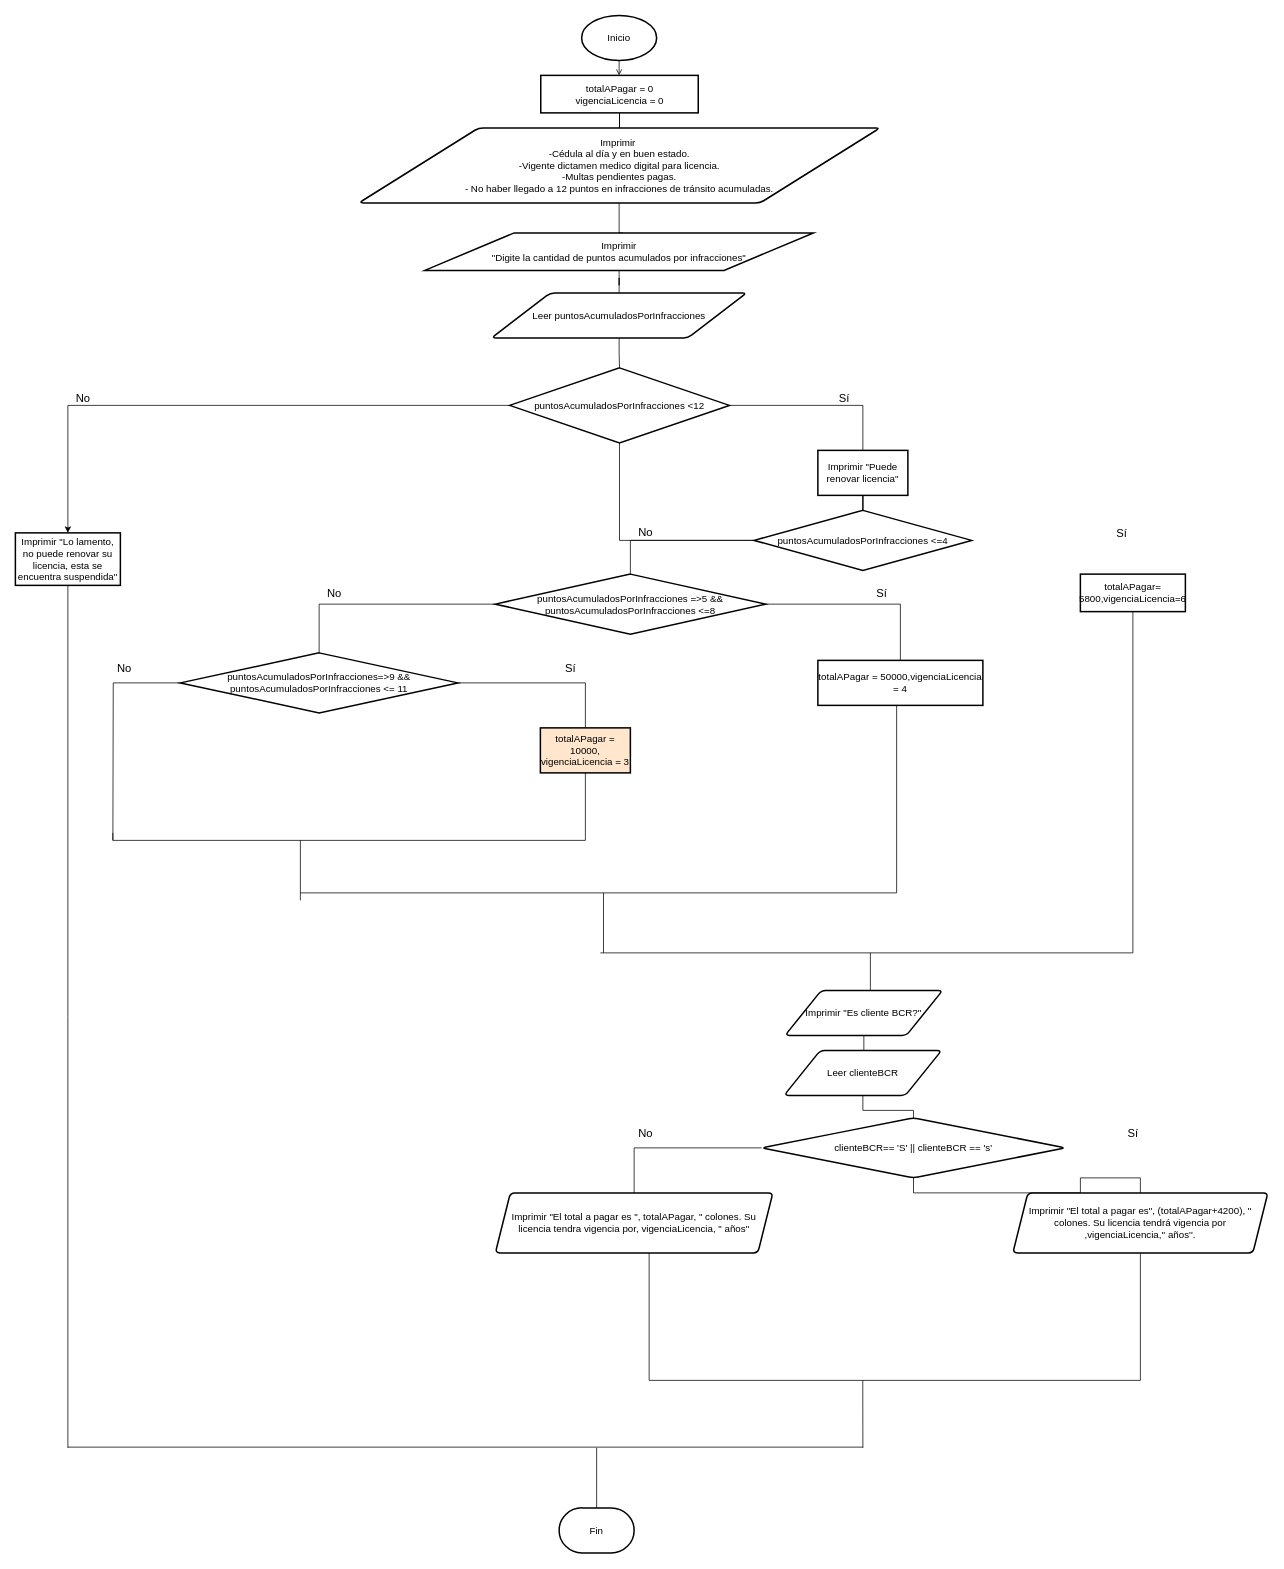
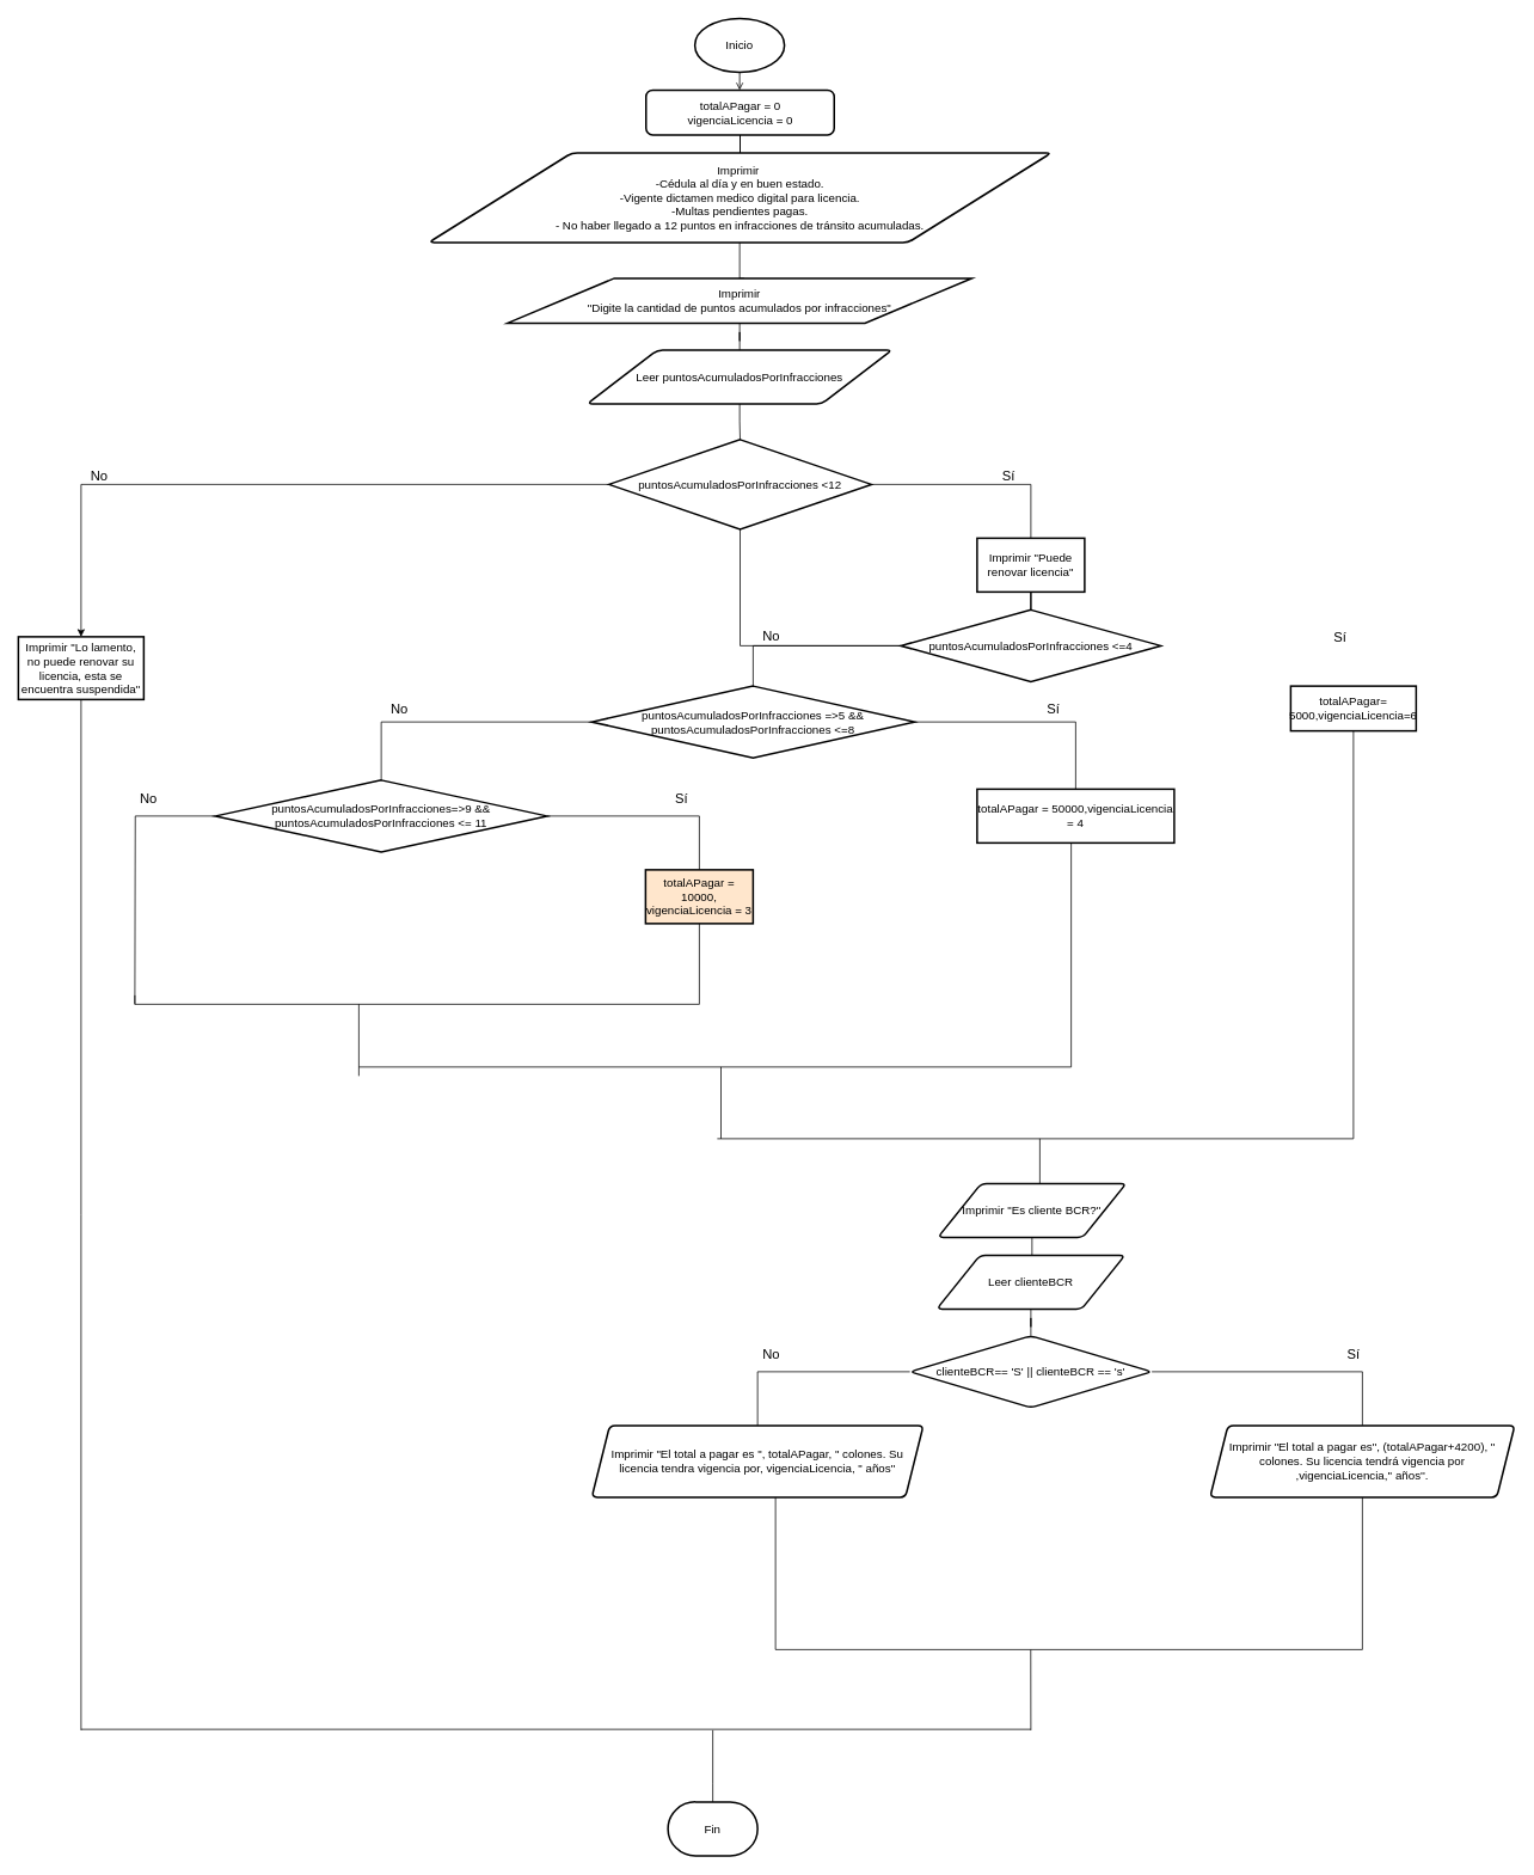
  <mxCell id="0" />
  <mxCell id="1" parent="0" />
  <mxCell id="2" value="" style="edgeStyle=orthogonalEdgeStyle;rounded=0;orthogonalLoop=1;jettySize=auto;html=1;endArrow=none;endFill=0;fontSize=13;" edge="1" parent="1" target="8"><mxGeometry relative="1" as="geometry"><mxPoint x="830" y="310" as="sourcePoint" /><Array as="points"><mxPoint x="825" y="320" /><mxPoint x="825" y="320" /></Array></mxGeometry></mxCell>
  <mxCell id="3" value="" style="edgeStyle=orthogonalEdgeStyle;rounded=0;orthogonalLoop=1;jettySize=auto;html=1;endArrow=open;endFill=0;strokeColor=default;fontSize=13;" edge="1" parent="1" source="4" target="49"><mxGeometry relative="1" as="geometry" /></mxCell>
  <mxCell id="4" value="Inicio" style="strokeWidth=2;html=1;shape=mxgraph.flowchart.start_1;whiteSpace=wrap;fontSize=13;" vertex="1" parent="1"><mxGeometry x="775" y="20" width="100" height="60" as="geometry" /></mxCell>
  <mxCell id="5" value="" style="edgeStyle=orthogonalEdgeStyle;rounded=0;orthogonalLoop=1;jettySize=auto;html=1;endArrow=none;endFill=0;strokeColor=default;fontSize=13;" edge="1" parent="1" source="6" target="51"><mxGeometry relative="1" as="geometry" /></mxCell>
  <mxCell id="6" value="Imprimir &lt;br&gt;&quot;Digite la cantidad de puntos acumulados por infracciones&quot;" style="shape=parallelogram;html=1;strokeWidth=2;perimeter=parallelogramPerimeter;whiteSpace=wrap;rounded=1;arcSize=0;size=0.23;fontSize=13;" vertex="1" parent="1"><mxGeometry x="565.92" y="310" width="518.17" height="50" as="geometry" /></mxCell>
  <mxCell id="7" value="" style="edgeStyle=orthogonalEdgeStyle;rounded=0;orthogonalLoop=1;jettySize=auto;html=1;endArrow=none;endFill=0;strokeColor=default;fontSize=13;" edge="1" parent="1" source="8" target="49"><mxGeometry relative="1" as="geometry" /></mxCell>
  <mxCell id="8" value="&lt;span style=&quot;font-size: 13px&quot;&gt;Imprimir&amp;nbsp;&lt;/span&gt;&lt;br style=&quot;font-size: 13px&quot;&gt;&lt;span style=&quot;font-size: 13px&quot;&gt;-Cédula al día y en buen estado.&lt;/span&gt;&lt;br style=&quot;font-size: 13px&quot;&gt;&lt;span style=&quot;font-size: 13px&quot;&gt;-Vigente dictamen medico digital para licencia.&lt;/span&gt;&lt;br style=&quot;font-size: 13px&quot;&gt;&lt;span style=&quot;font-size: 13px&quot;&gt;-Multas pendientes pagas.&lt;/span&gt;&lt;br style=&quot;font-size: 13px&quot;&gt;&lt;span style=&quot;font-size: 13px&quot;&gt;- No haber llegado a 12 puntos en infracciones de tránsito acumuladas.&lt;/span&gt;" style="shape=parallelogram;html=1;strokeWidth=2;perimeter=parallelogramPerimeter;whiteSpace=wrap;rounded=1;arcSize=12;size=0.23;fontSize=13;" vertex="1" parent="1"><mxGeometry x="478" y="170" width="695" height="100" as="geometry" /></mxCell>
  <mxCell id="9" value="" style="edgeStyle=orthogonalEdgeStyle;rounded=0;orthogonalLoop=1;jettySize=auto;html=1;endArrow=none;endFill=0;fontSize=13;" edge="1" parent="1" source="11" target="13"><mxGeometry relative="1" as="geometry" /></mxCell>
  <mxCell id="10" value="" style="edgeStyle=orthogonalEdgeStyle;rounded=0;orthogonalLoop=1;jettySize=auto;html=1;fontSize=13;" edge="1" parent="1" source="11" target="15"><mxGeometry relative="1" as="geometry" /></mxCell>
  <mxCell id="11" value="puntosAcumuladosPorInfracciones &amp;lt;12" style="strokeWidth=2;html=1;shape=mxgraph.flowchart.decision;whiteSpace=wrap;fontSize=13;" vertex="1" parent="1"><mxGeometry x="679" y="490" width="293" height="100" as="geometry" /></mxCell>
  <mxCell id="12" value="" style="edgeStyle=orthogonalEdgeStyle;rounded=0;orthogonalLoop=1;jettySize=auto;html=1;endArrow=none;endFill=0;fontSize=13;" edge="1" parent="1" source="13" target="18"><mxGeometry relative="1" as="geometry" /></mxCell>
  <mxCell id="13" value="Imprimir &quot;Puede renovar licencia&quot;" style="whiteSpace=wrap;html=1;strokeWidth=2;fontSize=13;" vertex="1" parent="1"><mxGeometry x="1090" y="600" width="120" height="60" as="geometry" /></mxCell>
  <mxCell id="14" style="edgeStyle=orthogonalEdgeStyle;rounded=0;orthogonalLoop=1;jettySize=auto;html=1;fontSize=15;endArrow=none;endFill=0;strokeColor=default;" edge="1" parent="1" source="15"><mxGeometry relative="1" as="geometry"><mxPoint x="90" y="1930" as="targetPoint" /></mxGeometry></mxCell>
  <mxCell id="15" value="Imprimir &quot;Lo lamento, no puede renovar su licencia, esta se encuentra suspendida&quot;" style="whiteSpace=wrap;html=1;strokeWidth=2;fontSize=13;" vertex="1" parent="1"><mxGeometry x="20" y="710" width="140" height="70" as="geometry" /></mxCell>
  <mxCell id="16" value="" style="edgeStyle=orthogonalEdgeStyle;rounded=0;orthogonalLoop=1;jettySize=auto;html=1;endArrow=none;endFill=0;fontSize=13;" edge="1" parent="1" source="18" target="11"><mxGeometry relative="1" as="geometry" /></mxCell>
  <mxCell id="17" value="" style="edgeStyle=orthogonalEdgeStyle;rounded=0;orthogonalLoop=1;jettySize=auto;html=1;endArrow=none;endFill=0;fontSize=13;" edge="1" parent="1" source="18" target="23"><mxGeometry relative="1" as="geometry"><Array as="points"><mxPoint x="840" y="720" /></Array></mxGeometry></mxCell>
  <mxCell id="18" value="puntosAcumuladosPorInfracciones &amp;lt;=4" style="rhombus;whiteSpace=wrap;html=1;strokeWidth=2;fontSize=13;" vertex="1" parent="1"><mxGeometry x="1005" y="680" width="290" height="80" as="geometry" /></mxCell>
  <mxCell id="19" style="edgeStyle=orthogonalEdgeStyle;rounded=0;orthogonalLoop=1;jettySize=auto;html=1;endArrow=none;endFill=0;strokeColor=default;fontSize=13;" edge="1" parent="1" source="20"><mxGeometry relative="1" as="geometry"><mxPoint x="800" y="1270" as="targetPoint" /><Array as="points"><mxPoint x="1510" y="1270" /></Array></mxGeometry></mxCell>
- <mxCell id="20" value="totalAPagar= 5800,vigenciaLicencia=6" style="whiteSpace=wrap;html=1;strokeWidth=2;fontSize=13;" vertex="1" parent="1"><mxGeometry x="1440" y="765" width="140" height="50" as="geometry" /></mxCell>
+ <mxCell id="20" value="totalAPagar= 5000,vigenciaLicencia=6" style="whiteSpace=wrap;html=1;strokeWidth=2;fontSize=13;" vertex="1" parent="1"><mxGeometry x="1440" y="765" width="140" height="50" as="geometry" /></mxCell>
  <mxCell id="21" value="" style="edgeStyle=orthogonalEdgeStyle;rounded=0;orthogonalLoop=1;jettySize=auto;html=1;endArrow=none;endFill=0;fontSize=13;" edge="1" parent="1" source="23" target="25"><mxGeometry relative="1" as="geometry" /></mxCell>
  <mxCell id="22" value="" style="edgeStyle=orthogonalEdgeStyle;rounded=0;orthogonalLoop=1;jettySize=auto;html=1;endArrow=none;endFill=0;fontSize=13;" edge="1" parent="1" source="23" target="28"><mxGeometry relative="1" as="geometry" /></mxCell>
  <mxCell id="23" value="puntosAcumuladosPorInfracciones =&amp;gt;5 &amp;amp;&amp;amp; puntosAcumuladosPorInfracciones&amp;nbsp;&amp;lt;=8" style="rhombus;whiteSpace=wrap;html=1;strokeWidth=2;fontSize=13;" vertex="1" parent="1"><mxGeometry x="660" y="765" width="360" height="80" as="geometry" /></mxCell>
  <mxCell id="24" style="edgeStyle=orthogonalEdgeStyle;rounded=0;orthogonalLoop=1;jettySize=auto;html=1;endArrow=none;endFill=0;strokeColor=default;fontSize=13;" edge="1" parent="1" source="25"><mxGeometry relative="1" as="geometry"><mxPoint x="400" y="1190" as="targetPoint" /><Array as="points"><mxPoint x="1195" y="1190" /></Array></mxGeometry></mxCell>
  <mxCell id="25" value="totalAPagar = 50000,vigenciaLicencia = 4" style="whiteSpace=wrap;html=1;strokeWidth=2;fontSize=13;" vertex="1" parent="1"><mxGeometry x="1090" y="880" width="220" height="60" as="geometry" /></mxCell>
  <mxCell id="26" value="" style="edgeStyle=orthogonalEdgeStyle;rounded=0;orthogonalLoop=1;jettySize=auto;html=1;endArrow=none;endFill=0;fontSize=13;" edge="1" parent="1" source="28" target="30"><mxGeometry relative="1" as="geometry" /></mxCell>
  <mxCell id="27" style="edgeStyle=orthogonalEdgeStyle;rounded=0;orthogonalLoop=1;jettySize=auto;html=1;strokeColor=default;endArrow=none;endFill=0;fontSize=13;" edge="1" parent="1" source="28"><mxGeometry relative="1" as="geometry"><mxPoint x="150" y="1120" as="targetPoint" /></mxGeometry></mxCell>
  <mxCell id="28" value="puntosAcumuladosPorInfracciones=&amp;gt;9 &amp;amp;&amp;amp; puntosAcumuladosPorInfracciones&amp;nbsp;&amp;lt;= 11" style="rhombus;whiteSpace=wrap;html=1;strokeWidth=2;fontSize=13;" vertex="1" parent="1"><mxGeometry x="240" y="870" width="370" height="80" as="geometry" /></mxCell>
  <mxCell id="29" style="edgeStyle=orthogonalEdgeStyle;rounded=0;orthogonalLoop=1;jettySize=auto;html=1;strokeColor=default;endArrow=none;endFill=0;fontSize=13;" edge="1" parent="1" source="30"><mxGeometry relative="1" as="geometry"><mxPoint x="150" y="1110" as="targetPoint" /><Array as="points"><mxPoint x="780" y="1120" /></Array></mxGeometry></mxCell>
  <mxCell id="30" value="totalAPagar = 10000, vigenciaLicencia = 3" style="whiteSpace=wrap;html=1;strokeWidth=2;fontSize=13;fillColor=#ffe6cc;" vertex="1" parent="1"><mxGeometry x="720" y="970" width="120" height="60" as="geometry" /></mxCell>
  <mxCell id="31" value="" style="endArrow=none;html=1;rounded=0;strokeColor=default;fontSize=13;" edge="1" parent="1"><mxGeometry width="50" height="50" relative="1" as="geometry"><mxPoint x="400" y="1200" as="sourcePoint" /><mxPoint x="400" y="1120" as="targetPoint" /></mxGeometry></mxCell>
  <mxCell id="32" value="" style="endArrow=none;html=1;rounded=0;strokeColor=default;fontSize=13;" edge="1" parent="1"><mxGeometry width="50" height="50" relative="1" as="geometry"><mxPoint x="804.17" y="1270" as="sourcePoint" /><mxPoint x="804.17" y="1190" as="targetPoint" /></mxGeometry></mxCell>
  <mxCell id="33" value="" style="endArrow=none;html=1;rounded=0;strokeColor=default;fontSize=13;" edge="1" parent="1"><mxGeometry width="50" height="50" relative="1" as="geometry"><mxPoint x="1160" y="1350" as="sourcePoint" /><mxPoint x="1160" y="1270" as="targetPoint" /></mxGeometry></mxCell>
  <mxCell id="34" value="" style="edgeStyle=orthogonalEdgeStyle;rounded=0;orthogonalLoop=1;jettySize=auto;html=1;endArrow=none;endFill=0;strokeColor=default;fontSize=13;" edge="1" parent="1" source="35" target="37"><mxGeometry relative="1" as="geometry" /></mxCell>
  <mxCell id="35" value="Imprimir &quot;Es cliente BCR?&quot;" style="shape=parallelogram;html=1;strokeWidth=2;perimeter=parallelogramPerimeter;whiteSpace=wrap;rounded=1;arcSize=12;size=0.23;fontSize=13;" vertex="1" parent="1"><mxGeometry x="1046.33" y="1320" width="210" height="60" as="geometry" /></mxCell>
  <mxCell id="36" value="" style="edgeStyle=orthogonalEdgeStyle;rounded=0;orthogonalLoop=1;jettySize=auto;html=1;endArrow=none;endFill=0;strokeColor=default;fontSize=13;" edge="1" parent="1" source="37" target="40"><mxGeometry relative="1" as="geometry" /></mxCell>
  <mxCell id="37" value="Leer clienteBCR" style="shape=parallelogram;html=1;strokeWidth=2;perimeter=parallelogramPerimeter;whiteSpace=wrap;rounded=1;arcSize=12;size=0.23;fontSize=13;" vertex="1" parent="1"><mxGeometry x="1045" y="1400" width="210" height="60" as="geometry" /></mxCell>
  <mxCell id="38" value="" style="edgeStyle=orthogonalEdgeStyle;rounded=0;orthogonalLoop=1;jettySize=auto;html=1;endArrow=none;endFill=0;strokeColor=default;fontSize=13;" edge="1" parent="1" source="40" target="42"><mxGeometry relative="1" as="geometry" /></mxCell>
  <mxCell id="39" style="edgeStyle=orthogonalEdgeStyle;rounded=0;orthogonalLoop=1;jettySize=auto;html=1;fontSize=15;endArrow=none;endFill=0;strokeColor=default;" edge="1" parent="1" source="40" target="44"><mxGeometry relative="1" as="geometry"><Array as="points"><mxPoint x="845" y="1530" /></Array></mxGeometry></mxCell>
- <mxCell id="40" value="clienteBCR== 'S' || clienteBCR == 's'" style="rhombus;whiteSpace=wrap;html=1;strokeWidth=2;rounded=1;arcSize=12;fontSize=13;" vertex="1" parent="1"><mxGeometry x="1015" y="1490" width="405" height="80" as="geometry" /></mxCell>
+ <mxCell id="40" value="clienteBCR== 'S' || clienteBCR == 's'" style="rhombus;whiteSpace=wrap;html=1;strokeWidth=2;rounded=1;arcSize=12;fontSize=13;" vertex="1" parent="1"><mxGeometry x="1015" y="1490" width="270" height="80" as="geometry" /></mxCell>
  <mxCell id="41" style="edgeStyle=orthogonalEdgeStyle;rounded=0;orthogonalLoop=1;jettySize=auto;html=1;endArrow=none;endFill=0;strokeColor=default;fontSize=13;" edge="1" parent="1" source="42"><mxGeometry relative="1" as="geometry"><mxPoint x="1150" y="1840" as="targetPoint" /><Array as="points"><mxPoint x="1520" y="1840" /></Array></mxGeometry></mxCell>
  <mxCell id="42" value="Imprimir &quot;El total a pagar es&quot;, (totalAPagar+4200), &quot; colones. Su licencia tendrá vigencia por ,vigenciaLicencia,'' años''." style="shape=parallelogram;perimeter=parallelogramPerimeter;whiteSpace=wrap;html=1;fixedSize=1;strokeWidth=2;rounded=1;arcSize=12;fontSize=13;" vertex="1" parent="1"><mxGeometry x="1350" y="1590" width="340" height="80" as="geometry" /></mxCell>
  <mxCell id="43" style="edgeStyle=orthogonalEdgeStyle;rounded=0;orthogonalLoop=1;jettySize=auto;html=1;endArrow=none;endFill=0;strokeColor=default;fontSize=13;" edge="1" parent="1" source="44"><mxGeometry relative="1" as="geometry"><mxPoint x="1150" y="1840" as="targetPoint" /><Array as="points"><mxPoint x="865" y="1840" /><mxPoint x="1150" y="1840" /></Array></mxGeometry></mxCell>
  <mxCell id="44" value="Imprimir &quot;El total a pagar es &quot;, totalAPagar, &quot; colones. Su licencia tendra vigencia por, vigenciaLicencia, &quot; años&quot;" style="shape=parallelogram;perimeter=parallelogramPerimeter;whiteSpace=wrap;html=1;fixedSize=1;strokeWidth=2;rounded=1;arcSize=12;fontSize=13;" vertex="1" parent="1"><mxGeometry x="660" y="1590" width="370" height="80" as="geometry" /></mxCell>
  <mxCell id="45" value="" style="endArrow=none;html=1;rounded=0;strokeColor=default;fontSize=13;" edge="1" parent="1"><mxGeometry width="50" height="50" relative="1" as="geometry"><mxPoint x="1150" y="1930" as="sourcePoint" /><mxPoint x="1149.86" y="1840" as="targetPoint" /></mxGeometry></mxCell>
  <mxCell id="46" value="" style="endArrow=none;html=1;rounded=0;strokeColor=default;fontSize=13;" edge="1" parent="1"><mxGeometry width="50" height="50" relative="1" as="geometry"><mxPoint x="1150" y="1929" as="sourcePoint" /><mxPoint x="90" y="1929" as="targetPoint" /></mxGeometry></mxCell>
  <mxCell id="47" value="" style="endArrow=none;html=1;rounded=0;strokeColor=default;fontSize=13;" edge="1" parent="1" source="48"><mxGeometry width="50" height="50" relative="1" as="geometry"><mxPoint x="795" y="2000" as="sourcePoint" /><mxPoint x="795" y="1930" as="targetPoint" /><Array as="points"><mxPoint x="795" y="1990" /></Array></mxGeometry></mxCell>
  <mxCell id="48" value="Fin" style="strokeWidth=2;html=1;shape=mxgraph.flowchart.terminator;whiteSpace=wrap;fontSize=13;" vertex="1" parent="1"><mxGeometry x="745" y="2010" width="100" height="60" as="geometry" /></mxCell>
- <mxCell id="49" value="totalAPagar = 0&lt;br&gt;vigenciaLicencia = 0" style="whiteSpace=wrap;html=1;strokeWidth=2;fontSize=13;" vertex="1" parent="1"><mxGeometry x="720.5" y="100" width="210" height="50" as="geometry" /></mxCell>
+ <mxCell id="49" value="totalAPagar = 0&lt;br&gt;vigenciaLicencia = 0" style="whiteSpace=wrap;html=1;strokeWidth=2;fontSize=13;rounded=1;" vertex="1" parent="1"><mxGeometry x="720.5" y="100" width="210" height="50" as="geometry" /></mxCell>
  <mxCell id="50" value="" style="edgeStyle=orthogonalEdgeStyle;rounded=0;orthogonalLoop=1;jettySize=auto;html=1;endArrow=none;endFill=0;strokeColor=default;fontSize=13;" edge="1" parent="1" source="51" target="11"><mxGeometry relative="1" as="geometry" /></mxCell>
  <mxCell id="51" value="Leer puntosAcumuladosPorInfracciones" style="shape=parallelogram;html=1;strokeWidth=2;perimeter=parallelogramPerimeter;whiteSpace=wrap;rounded=1;arcSize=12;size=0.23;fontSize=13;" vertex="1" parent="1"><mxGeometry x="655" y="390" width="340" height="60" as="geometry" /></mxCell>
  <mxCell id="52" value="Sí" style="text;html=1;align=center;verticalAlign=middle;resizable=0;points=[];autosize=1;strokeColor=none;fillColor=none;fontSize=15;" vertex="1" parent="1"><mxGeometry x="1110" y="520" width="30" height="20" as="geometry" /></mxCell>
  <mxCell id="53" value="No" style="text;html=1;align=center;verticalAlign=middle;resizable=0;points=[];autosize=1;strokeColor=none;fillColor=none;fontSize=15;" vertex="1" parent="1"><mxGeometry x="95" y="520" width="30" height="20" as="geometry" /></mxCell>
  <mxCell id="54" value="Sí" style="text;html=1;align=center;verticalAlign=middle;resizable=0;points=[];autosize=1;strokeColor=none;fillColor=none;fontSize=15;" vertex="1" parent="1"><mxGeometry x="1480" y="700" width="30" height="20" as="geometry" /></mxCell>
  <mxCell id="55" value="Sí" style="text;html=1;align=center;verticalAlign=middle;resizable=0;points=[];autosize=1;strokeColor=none;fillColor=none;fontSize=15;" vertex="1" parent="1"><mxGeometry x="1160" y="780" width="30" height="20" as="geometry" /></mxCell>
  <mxCell id="56" value="Sí" style="text;html=1;align=center;verticalAlign=middle;resizable=0;points=[];autosize=1;strokeColor=none;fillColor=none;fontSize=15;" vertex="1" parent="1"><mxGeometry x="745" y="880" width="30" height="20" as="geometry" /></mxCell>
  <mxCell id="57" value="No" style="text;html=1;align=center;verticalAlign=middle;resizable=0;points=[];autosize=1;strokeColor=none;fillColor=none;fontSize=15;" vertex="1" parent="1"><mxGeometry x="430" y="780" width="30" height="20" as="geometry" /></mxCell>
  <mxCell id="58" value="No" style="text;html=1;align=center;verticalAlign=middle;resizable=0;points=[];autosize=1;strokeColor=none;fillColor=none;fontSize=15;" vertex="1" parent="1"><mxGeometry x="150" y="880" width="30" height="20" as="geometry" /></mxCell>
  <mxCell id="59" value="No" style="text;html=1;align=center;verticalAlign=middle;resizable=0;points=[];autosize=1;strokeColor=none;fillColor=none;fontSize=15;" vertex="1" parent="1"><mxGeometry x="845" y="1500" width="30" height="20" as="geometry" /></mxCell>
  <mxCell id="60" value="Sí" style="text;html=1;align=center;verticalAlign=middle;resizable=0;points=[];autosize=1;strokeColor=none;fillColor=none;fontSize=15;" vertex="1" parent="1"><mxGeometry x="1495" y="1500" width="30" height="20" as="geometry" /></mxCell>
  <mxCell id="61" value="No" style="text;html=1;align=center;verticalAlign=middle;resizable=0;points=[];autosize=1;strokeColor=none;fillColor=none;fontSize=15;" vertex="1" parent="1"><mxGeometry x="845" y="699" width="30" height="20" as="geometry" /></mxCell>
